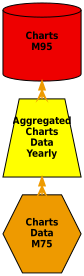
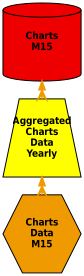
  digraph {
    nodesep=0.75
    node [fixedsize=true fontname="Helvetica-Narrow-Bold" fontsize=20 penwidth=2 style=filled]
    edge [arrowhead=crow arrowsize=1.75 color=orange2 dir=both penwidth=3]
-   n1 [fillcolor=red2 height=2.2 label="Charts\nM95" shape=cylinder width=2.2]
+   n1 [fillcolor=red2 height=2.2 label="Charts\nM15" shape=cylinder width=2.2]
    n2 [fillcolor=yellow height=2.2 label="Aggregated\nCharts\nData\nYearly" shape=trapezium width=2.2]
-   n3 [fillcolor=orange2 height=2.2 label="Charts\nData\nM75" shape=hexagon width=2.2]
+   n3 [fillcolor=orange2 height=2.2 label="Charts\nData\nM15" shape=hexagon width=2.2]
    n1 -> n2
    n2 -> n3
  }
